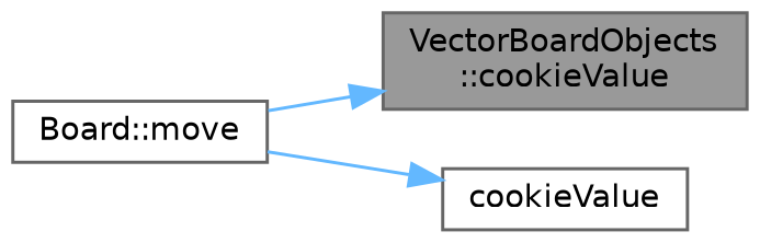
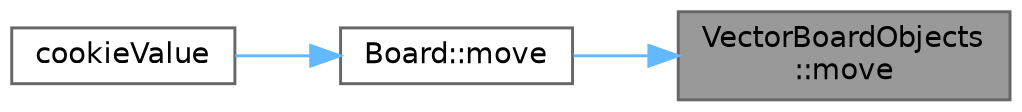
  digraph {
    rankdir=RL
    node [color=grey40 fillcolor=white fontname=Helvetica fontsize=10 shape=box style=filled]
    edge [color=steelblue1 dir=back fontname=Helvetica fontsize=10 labelfontname=Helvetica labelfontsize=10 style=solid]
-   n1 [color=gray40 fillcolor=grey60 fontcolor=black height=0.2 label="VectorBoardObjects\l::cookieValue" width=0.4]
+   n1 [color=gray40 fillcolor=grey60 fontcolor=black height=0.2 label="VectorBoardObjects\l::move" width=0.4]
    n2 [height=0.2 label="Board::move" width=0.4]
    n3 [height=0.2 label=cookieValue width=0.4]
    n1 -> n2
-   n3 -> n2
+   n2 -> n3
  }
